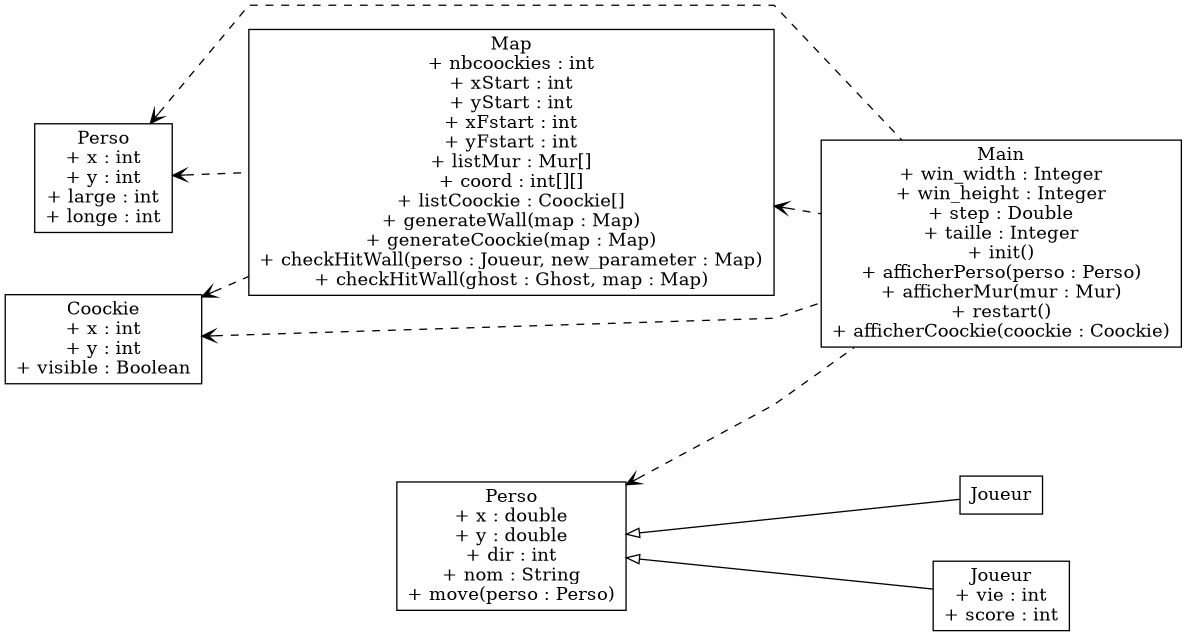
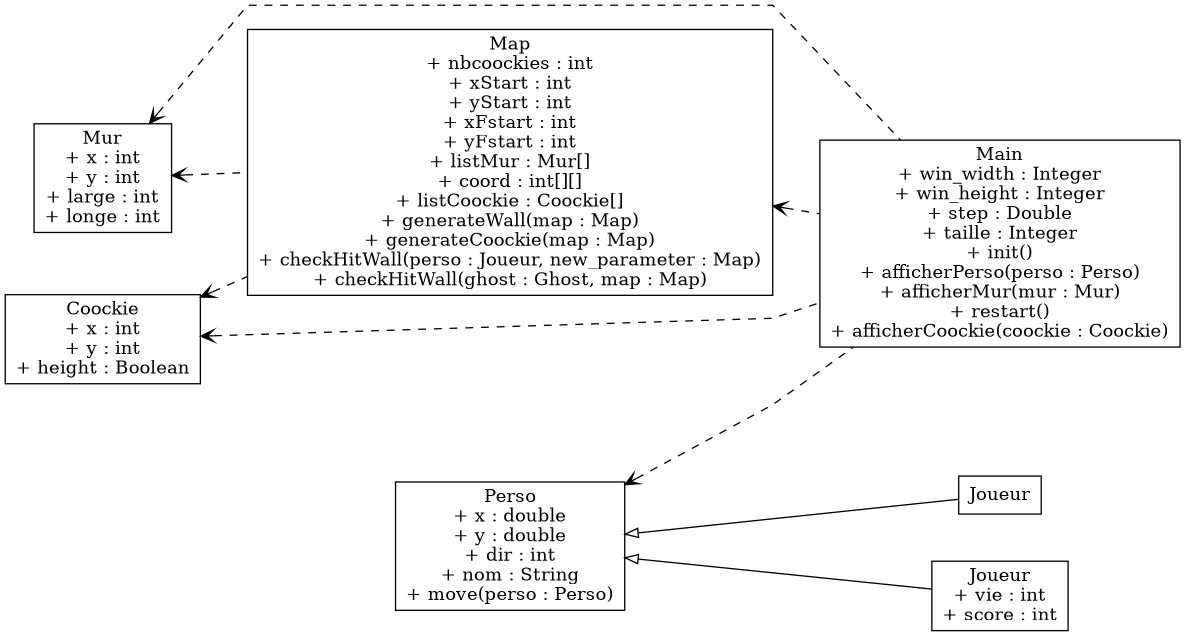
  digraph {
    nodesep=0.5
    rankdir=LR
    ranksep=0.5
    splines=polyline
    node [shape=box]
    edge [arrowtail=vee dir=back headlabel="  " style=dashed taillabel="  " weight=0.001]
    n1 [height=2.08333 label="Main\n+ win_width : Integer\n+ win_height : Integer\n+ step : Double\n+ taille : Integer\n+ init()\n+ afficherPerso(perso : Perso)\n+ afficherMur(mur : Mur)\n+ restart()\n+ afficherCoockie(coockie : Coockie)" width=2.90278]
    n2 [height=2.70833 label="Map\n+ nbcoockies : int\n+ xStart : int\n+ yStart : int\n+ xFstart : int\n+ yFstart : int\n+ listMur : Mur[]\n+ coord : int[][]\n+ listCoockie : Coockie[]\n+ generateWall(map : Map)\n+ generateCoockie(map : Map)\n+ checkHitWall(perso : Joueur, new_parameter : Map)\n+ checkHitWall(ghost : Ghost, map : Map)" width=4.19444]
    n3 [height=1.25 label="Perso\n+ x : double\n+ y : double\n+ dir : int\n+ nom : String\n+ move(perso : Perso)" width=1.83333]
    n4 [height=0.402778 label=Joueur width=0.597222]
    n5 [height=0.722222 label="Joueur\n+ vie : int\n+ score : int" width=1.01389]
-   n6 [height=1.13889 label="Perso\n+ x : int\n+ y : int\n+ large : int\n+ longe : int" width=1.01389]
-   n7 [height=0.930556 label="Coockie\n+ x : int\n+ y : int\n+ visible : Boolean" width=1.52778]
+   n6 [height=1.13889 label="Mur\n+ x : int\n+ y : int\n+ large : int\n+ longe : int" width=1.01389]
+   n7 [height=0.930556 label="Coockie\n+ x : int\n+ y : int\n+ height : Boolean" width=1.52778]
    n2 -> n1
    n3 -> n1
    n3 -> n4 [arrowtail=onormal weight=1.0 style=""]
    n3 -> n5 [arrowtail=onormal weight=1.0 style=""]
    n6 -> n1
    n6 -> n2
    n7 -> n1
    n7 -> n2
  }
